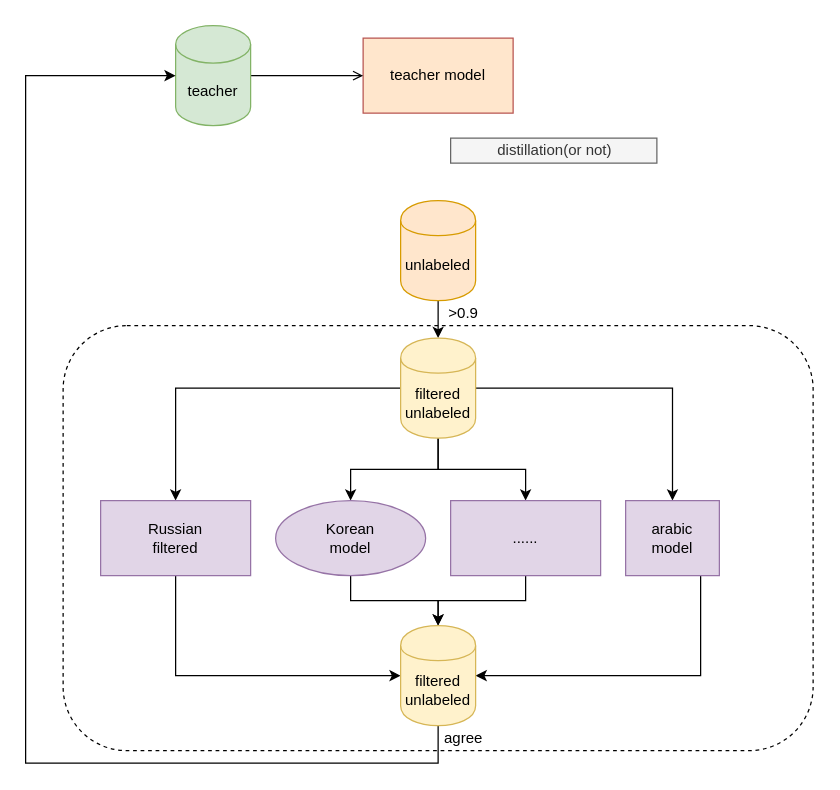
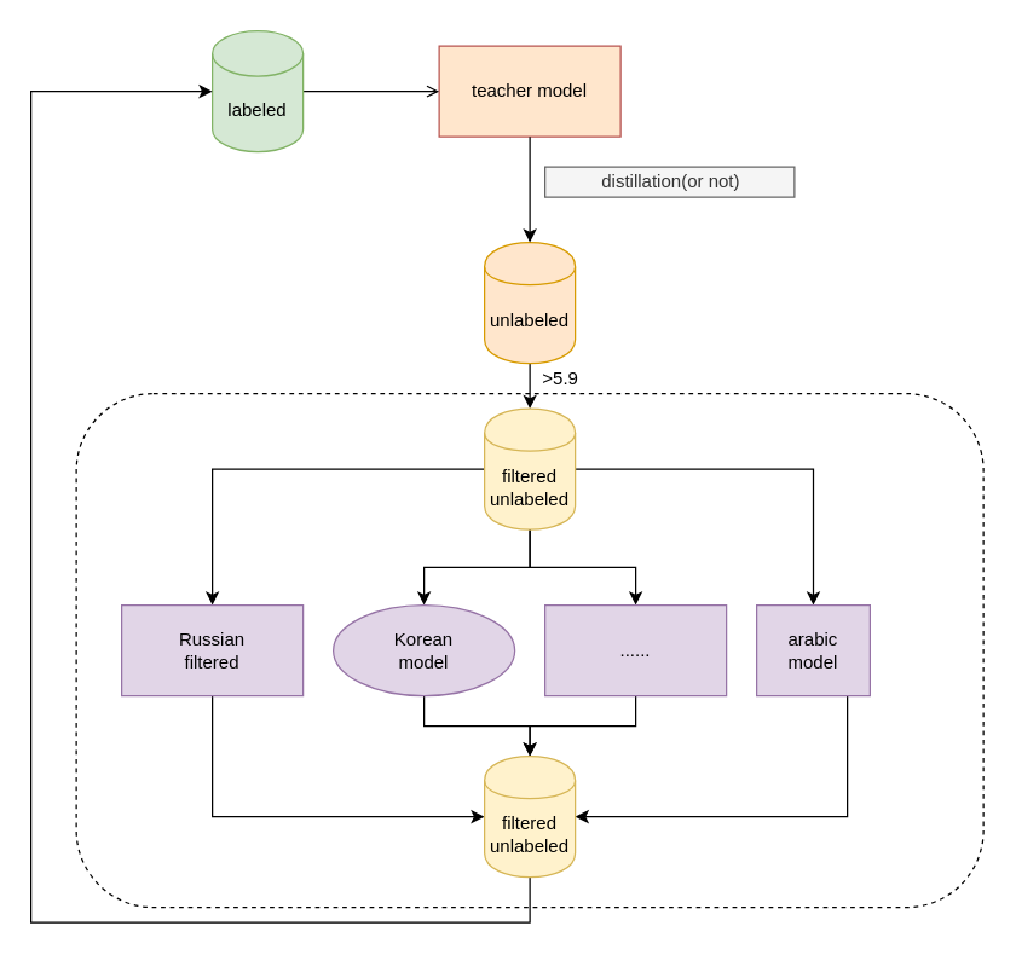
  <mxCell id="0" />
  <mxCell id="1" parent="0" />
  <mxCell id="2" value="" style="rounded=1;whiteSpace=wrap;html=1;glass=0;sketch=0;dashed=1;" vertex="1" parent="1"><mxGeometry x="50" y="260" width="600" height="340" as="geometry" /></mxCell>
  <mxCell id="3" value="" style="edgeStyle=orthogonalEdgeStyle;rounded=0;orthogonalLoop=1;jettySize=auto;html=1;" edge="1" parent="1" source="20" target="11"><mxGeometry relative="1" as="geometry" /></mxCell>
  <mxCell id="4" value="teacher model" style="rounded=0;whiteSpace=wrap;html=1;fillColor=#ffe6cc;strokeColor=#b85450;" vertex="1" parent="1"><mxGeometry x="290" y="30" width="120" height="60" as="geometry" /></mxCell>
  <mxCell id="5" value="" style="edgeStyle=orthogonalEdgeStyle;rounded=0;orthogonalLoop=1;jettySize=auto;html=1;endArrow=open;" edge="1" parent="1" source="6" target="4"><mxGeometry relative="1" as="geometry" /></mxCell>
- <mxCell id="6" value="teacher" style="shape=cylinder3;whiteSpace=wrap;html=1;boundedLbl=1;backgroundOutline=1;size=15;fillColor=#d5e8d4;strokeColor=#82b366;" vertex="1" parent="1"><mxGeometry x="140" y="20" width="60" height="80" as="geometry" /></mxCell>
+ <mxCell id="6" value="labeled" style="shape=cylinder3;whiteSpace=wrap;html=1;boundedLbl=1;backgroundOutline=1;size=15;fillColor=#d5e8d4;strokeColor=#82b366;" vertex="1" parent="1"><mxGeometry x="140" y="20" width="60" height="80" as="geometry" /></mxCell>
  <mxCell id="7" style="edgeStyle=orthogonalEdgeStyle;rounded=0;orthogonalLoop=1;jettySize=auto;html=1;entryX=0.5;entryY=0;entryDx=0;entryDy=0;" edge="1" parent="1" source="11" target="13"><mxGeometry relative="1" as="geometry" /></mxCell>
  <mxCell id="8" style="edgeStyle=orthogonalEdgeStyle;rounded=0;orthogonalLoop=1;jettySize=auto;html=1;entryX=0.5;entryY=0;entryDx=0;entryDy=0;" edge="1" parent="1" source="11" target="19"><mxGeometry relative="1" as="geometry" /></mxCell>
  <mxCell id="9" style="edgeStyle=orthogonalEdgeStyle;rounded=0;orthogonalLoop=1;jettySize=auto;html=1;entryX=0.5;entryY=0;entryDx=0;entryDy=0;" edge="1" parent="1" source="11" target="15"><mxGeometry relative="1" as="geometry" /></mxCell>
  <mxCell id="10" style="edgeStyle=orthogonalEdgeStyle;rounded=0;orthogonalLoop=1;jettySize=auto;html=1;entryX=0.5;entryY=0;entryDx=0;entryDy=0;" edge="1" parent="1" source="11" target="17"><mxGeometry relative="1" as="geometry" /></mxCell>
  <mxCell id="11" value="filtered unlabeled" style="shape=cylinder;whiteSpace=wrap;html=1;boundedLbl=1;backgroundOutline=1;rounded=0;fillColor=#fff2cc;strokeColor=#d6b656;" vertex="1" parent="1"><mxGeometry x="320" y="270" width="60" height="80" as="geometry" /></mxCell>
  <mxCell id="12" style="edgeStyle=orthogonalEdgeStyle;rounded=0;orthogonalLoop=1;jettySize=auto;html=1;entryX=0;entryY=0.5;entryDx=0;entryDy=0;" edge="1" parent="1" source="13" target="23"><mxGeometry relative="1" as="geometry"><Array as="points"><mxPoint x="140" y="540" /></Array></mxGeometry></mxCell>
  <mxCell id="13" value="Russian&lt;br&gt;filtered" style="whiteSpace=wrap;html=1;rounded=0;fillColor=#e1d5e7;strokeColor=#9673a6;" vertex="1" parent="1"><mxGeometry x="80" y="400" width="120" height="60" as="geometry" /></mxCell>
  <mxCell id="14" style="edgeStyle=orthogonalEdgeStyle;rounded=0;orthogonalLoop=1;jettySize=auto;html=1;" edge="1" parent="1" source="15" target="23"><mxGeometry relative="1" as="geometry" /></mxCell>
  <mxCell id="15" value="Korean&lt;br&gt;model" style="ellipse;whiteSpace=wrap;html=1;fillColor=#e1d5e7;strokeColor=#9673a6;" vertex="1" parent="1"><mxGeometry x="220" y="400" width="120" height="60" as="geometry" /></mxCell>
  <mxCell id="16" style="edgeStyle=orthogonalEdgeStyle;rounded=0;orthogonalLoop=1;jettySize=auto;html=1;" edge="1" parent="1" source="17" target="23"><mxGeometry relative="1" as="geometry" /></mxCell>
  <mxCell id="17" value="......" style="whiteSpace=wrap;html=1;rounded=0;fillColor=#e1d5e7;strokeColor=#9673a6;" vertex="1" parent="1"><mxGeometry x="360" y="400" width="120" height="60" as="geometry" /></mxCell>
  <mxCell id="18" style="edgeStyle=orthogonalEdgeStyle;rounded=0;orthogonalLoop=1;jettySize=auto;html=1;entryX=1;entryY=0.5;entryDx=0;entryDy=0;" edge="1" parent="1" source="19" target="23"><mxGeometry relative="1" as="geometry"><Array as="points"><mxPoint x="560" y="540" /></Array></mxGeometry></mxCell>
  <mxCell id="19" value="arabic&lt;br&gt;model" style="whiteSpace=wrap;html=1;rounded=0;fillColor=#e1d5e7;strokeColor=#9673a6;" vertex="1" parent="1"><mxGeometry x="500" y="400" width="75" height="60" as="geometry" /></mxCell>
  <mxCell id="20" value="unlabeled&lt;br&gt;" style="shape=cylinder;whiteSpace=wrap;html=1;boundedLbl=1;backgroundOutline=1;rounded=0;fillColor=#ffe6cc;strokeColor=#d79b00;" vertex="1" parent="1"><mxGeometry x="320" y="160" width="60" height="80" as="geometry" /></mxCell>
+ <mxCell id="21" value="" style="edgeStyle=orthogonalEdgeStyle;rounded=0;orthogonalLoop=1;jettySize=auto;html=1;exitX=0.5;exitY=1;exitDx=0;exitDy=0;" edge="1" parent="1" source="4" target="20"><mxGeometry relative="1" as="geometry"><mxPoint x="350" y="106" as="sourcePoint" /><mxPoint x="350" y="236" as="targetPoint" /></mxGeometry></mxCell>
  <mxCell id="22" style="edgeStyle=orthogonalEdgeStyle;rounded=0;orthogonalLoop=1;jettySize=auto;html=1;entryX=0;entryY=0.5;entryDx=0;entryDy=0;entryPerimeter=0;" edge="1" parent="1" source="23" target="6"><mxGeometry relative="1" as="geometry"><Array as="points"><mxPoint x="350" y="610" /><mxPoint x="20" y="610" /><mxPoint x="20" y="60" /></Array></mxGeometry></mxCell>
  <mxCell id="23" value="filtered unlabeled" style="shape=cylinder;whiteSpace=wrap;html=1;boundedLbl=1;backgroundOutline=1;rounded=0;fillColor=#fff2cc;strokeColor=#d6b656;" vertex="1" parent="1"><mxGeometry x="320" y="500" width="60" height="80" as="geometry" /></mxCell>
- <mxCell id="24" value="&lt;span&gt;&amp;gt;0.9&lt;/span&gt;" style="text;html=1;align=center;verticalAlign=middle;resizable=0;points=[];autosize=1;" vertex="1" parent="1"><mxGeometry x="350" y="240" width="40" height="20" as="geometry" /></mxCell>
- <mxCell id="25" value="agree" style="text;html=1;align=center;verticalAlign=middle;resizable=0;points=[];autosize=1;" vertex="1" parent="1"><mxGeometry x="345" y="580" width="50" height="20" as="geometry" /></mxCell>
+ <mxCell id="24" value="&lt;span&gt;&amp;gt;5.9&lt;/span&gt;" style="text;html=1;align=center;verticalAlign=middle;resizable=0;points=[];autosize=1;" vertex="1" parent="1"><mxGeometry x="350" y="240" width="40" height="20" as="geometry" /></mxCell>
  <mxCell id="26" value="distillation(or not)" style="text;html=1;align=center;verticalAlign=middle;resizable=0;points=[];autosize=1;fillColor=#f5f5f5;strokeColor=#666666;fontColor=#333333;" vertex="1" parent="1"><mxGeometry x="360" y="110" width="165" height="20" as="geometry" /></mxCell>
